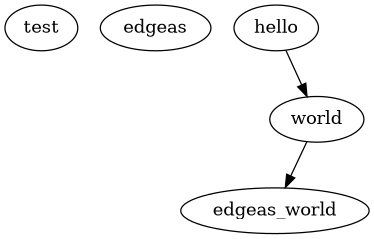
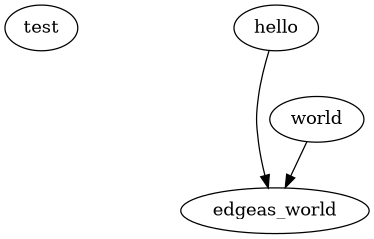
  digraph {
    test
-   edgeas [sadf=sdf]
    hello [call=readLines con="'hello.txt'"]
    n4 [call=paste label=edgeas_world]
    world [call=c text="'world!'"]
    subgraph sub_1 {
      test
    }
-   hello -> world
+   hello -> n4
    world -> n4 [a=asdf]
  }
